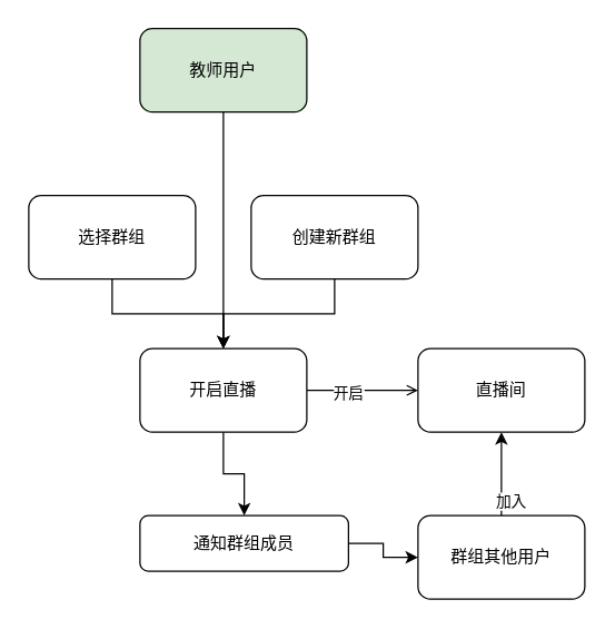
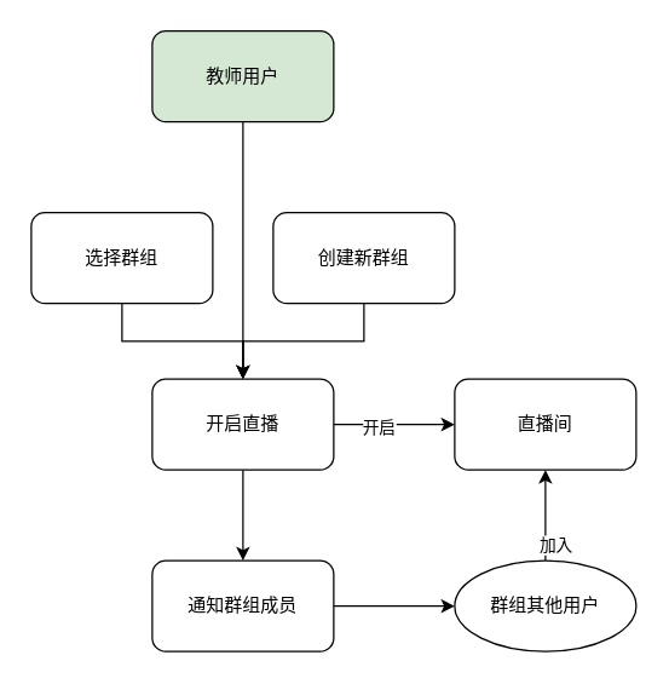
  <mxCell id="0" />
  <mxCell id="1" parent="0" />
  <mxCell id="2" style="edgeStyle=orthogonalEdgeStyle;rounded=0;orthogonalLoop=1;jettySize=auto;html=1;exitX=0.5;exitY=1;exitDx=0;exitDy=0;" edge="1" parent="1" source="3" target="11"><mxGeometry relative="1" as="geometry" /></mxCell>
  <mxCell id="3" value="教师用户" style="rounded=1;whiteSpace=wrap;html=1;fillColor=#d5e8d4;" vertex="1" parent="1"><mxGeometry x="100" y="20" width="120" height="60" as="geometry" /></mxCell>
  <mxCell id="4" style="edgeStyle=orthogonalEdgeStyle;rounded=0;orthogonalLoop=1;jettySize=auto;html=1;exitX=0.5;exitY=1;exitDx=0;exitDy=0;entryX=0.5;entryY=0;entryDx=0;entryDy=0;" edge="1" parent="1" source="5" target="11"><mxGeometry relative="1" as="geometry" /></mxCell>
  <mxCell id="5" value="选择群组" style="rounded=1;whiteSpace=wrap;html=1;" vertex="1" parent="1"><mxGeometry x="20" y="140" width="120" height="60" as="geometry" /></mxCell>
  <mxCell id="6" style="edgeStyle=orthogonalEdgeStyle;rounded=0;orthogonalLoop=1;jettySize=auto;html=1;entryX=0.5;entryY=0;entryDx=0;entryDy=0;" edge="1" parent="1" source="7" target="11"><mxGeometry relative="1" as="geometry" /></mxCell>
  <mxCell id="7" value="创建新群组" style="rounded=1;whiteSpace=wrap;html=1;" vertex="1" parent="1"><mxGeometry x="180" y="140" width="120" height="60" as="geometry" /></mxCell>
  <mxCell id="8" style="edgeStyle=orthogonalEdgeStyle;rounded=0;orthogonalLoop=1;jettySize=auto;html=1;entryX=0.5;entryY=0;entryDx=0;entryDy=0;" edge="1" parent="1" source="11" target="13"><mxGeometry relative="1" as="geometry"><mxPoint x="160" y="370" as="targetPoint" /></mxGeometry></mxCell>
- <mxCell id="9" value="" style="edgeStyle=orthogonalEdgeStyle;rounded=0;orthogonalLoop=1;jettySize=auto;html=1;endArrow=open;" edge="1" parent="1" source="11" target="17"><mxGeometry relative="1" as="geometry" /></mxCell>
+ <mxCell id="9" value="" style="edgeStyle=orthogonalEdgeStyle;rounded=0;orthogonalLoop=1;jettySize=auto;html=1;" edge="1" parent="1" source="11" target="17"><mxGeometry relative="1" as="geometry" /></mxCell>
  <mxCell id="10" value="开启" style="edgeLabel;html=1;align=center;verticalAlign=middle;resizable=0;points=[];" vertex="1" connectable="0" parent="9"><mxGeometry x="-0.266" y="-1" relative="1" as="geometry"><mxPoint as="offset" /></mxGeometry></mxCell>
  <mxCell id="11" value="开启直播" style="rounded=1;whiteSpace=wrap;html=1;" vertex="1" parent="1"><mxGeometry x="100" y="250" width="120" height="60" as="geometry" /></mxCell>
  <mxCell id="12" style="edgeStyle=orthogonalEdgeStyle;rounded=0;orthogonalLoop=1;jettySize=auto;html=1;entryX=0;entryY=0.5;entryDx=0;entryDy=0;" edge="1" parent="1" source="13" target="16"><mxGeometry relative="1" as="geometry" /></mxCell>
- <mxCell id="13" value="通知群组成员" style="rounded=1;whiteSpace=wrap;html=1;" vertex="1" parent="1"><mxGeometry x="100" y="370" width="150" height="40" as="geometry" /></mxCell>
+ <mxCell id="13" value="通知群组成员" style="rounded=1;whiteSpace=wrap;html=1;" vertex="1" parent="1"><mxGeometry x="100" y="370" width="120" height="60" as="geometry" /></mxCell>
  <mxCell id="14" style="edgeStyle=orthogonalEdgeStyle;rounded=0;orthogonalLoop=1;jettySize=auto;html=1;entryX=0.5;entryY=1;entryDx=0;entryDy=0;" edge="1" parent="1" source="16" target="17"><mxGeometry relative="1" as="geometry" /></mxCell>
  <mxCell id="15" value="加入" style="edgeLabel;html=1;align=center;verticalAlign=middle;resizable=0;points=[];" vertex="1" connectable="0" parent="14"><mxGeometry x="-0.648" y="-6" relative="1" as="geometry"><mxPoint as="offset" /></mxGeometry></mxCell>
- <mxCell id="16" value="群组其他用户" style="rounded=1;whiteSpace=wrap;html=1;" vertex="1" parent="1"><mxGeometry x="300" y="370" width="120" height="60" as="geometry" /></mxCell>
+ <mxCell id="16" value="群组其他用户" style="ellipse;whiteSpace=wrap;html=1;" vertex="1" parent="1"><mxGeometry x="300" y="370" width="120" height="60" as="geometry" /></mxCell>
  <mxCell id="17" value="直播间" style="whiteSpace=wrap;html=1;rounded=1;" vertex="1" parent="1"><mxGeometry x="300" y="250" width="120" height="60" as="geometry" /></mxCell>
